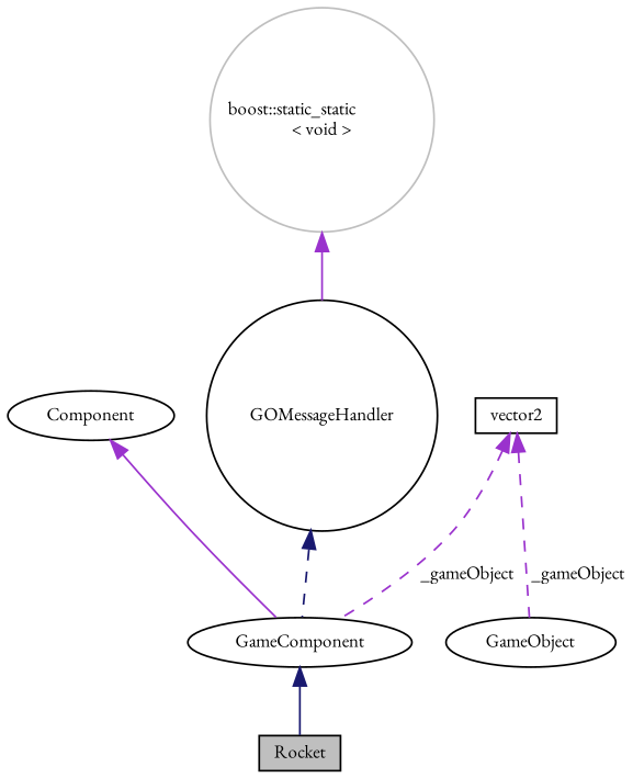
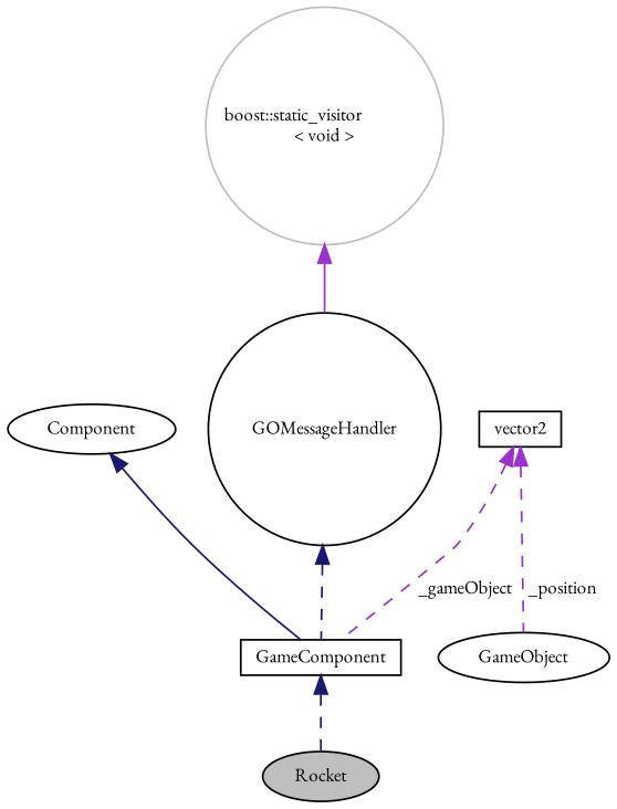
  digraph {
    fontname="EB Garamond"
    node [color=black fillcolor=white fontname="EB Garamond" fontsize=10 shape=ellipse style=filled]
    edge [color=midnightblue dir=back fontname="EB Garamond" fontsize=10 labelfontname=Helvetica labelfontsize=10 style=solid]
-   n1 [fillcolor=grey75 fontcolor=black height=0.2 label=Rocket shape=box width=0.4]
-   n2 [height=0.2 label=GameComponent width=0.4]
+   n1 [fillcolor=grey75 fontcolor=black height=0.2 label=Rocket width=0.4]
+   n2 [height=0.2 label=GameComponent shape=box width=0.4]
    n3 [height=0.2 label=Component width=0.4]
    n4 [height=0.2 label=GOMessageHandler shape=circle width=0.4]
-   n5 [color=grey75 height=0.2 label="boost::static_static\l\< void \>" shape=circle width=0.4]
+   n5 [color=grey75 height=0.2 label="boost::static_visitor\l\< void \>" shape=circle width=0.4]
    n6 [height=0.2 label=GameObject width=0.4]
    n7 [height=0.2 label=vector2 shape=box width=0.4]
-   n2 -> n1
-   n3 -> n2 [color=darkorchid3]
+   n2 -> n1 [style=dashed]
+   n3 -> n2
    n4 -> n2 [style=dashed]
    n5 -> n4 [color=darkorchid3]
    n7 -> n2 [color=darkorchid3 label=" _gameObject" style=dashed]
-   n7 -> n6 [color=darkorchid3 label=" _gameObject" style=dashed]
+   n7 -> n6 [color=darkorchid3 label=" _position" style=dashed]
  }
